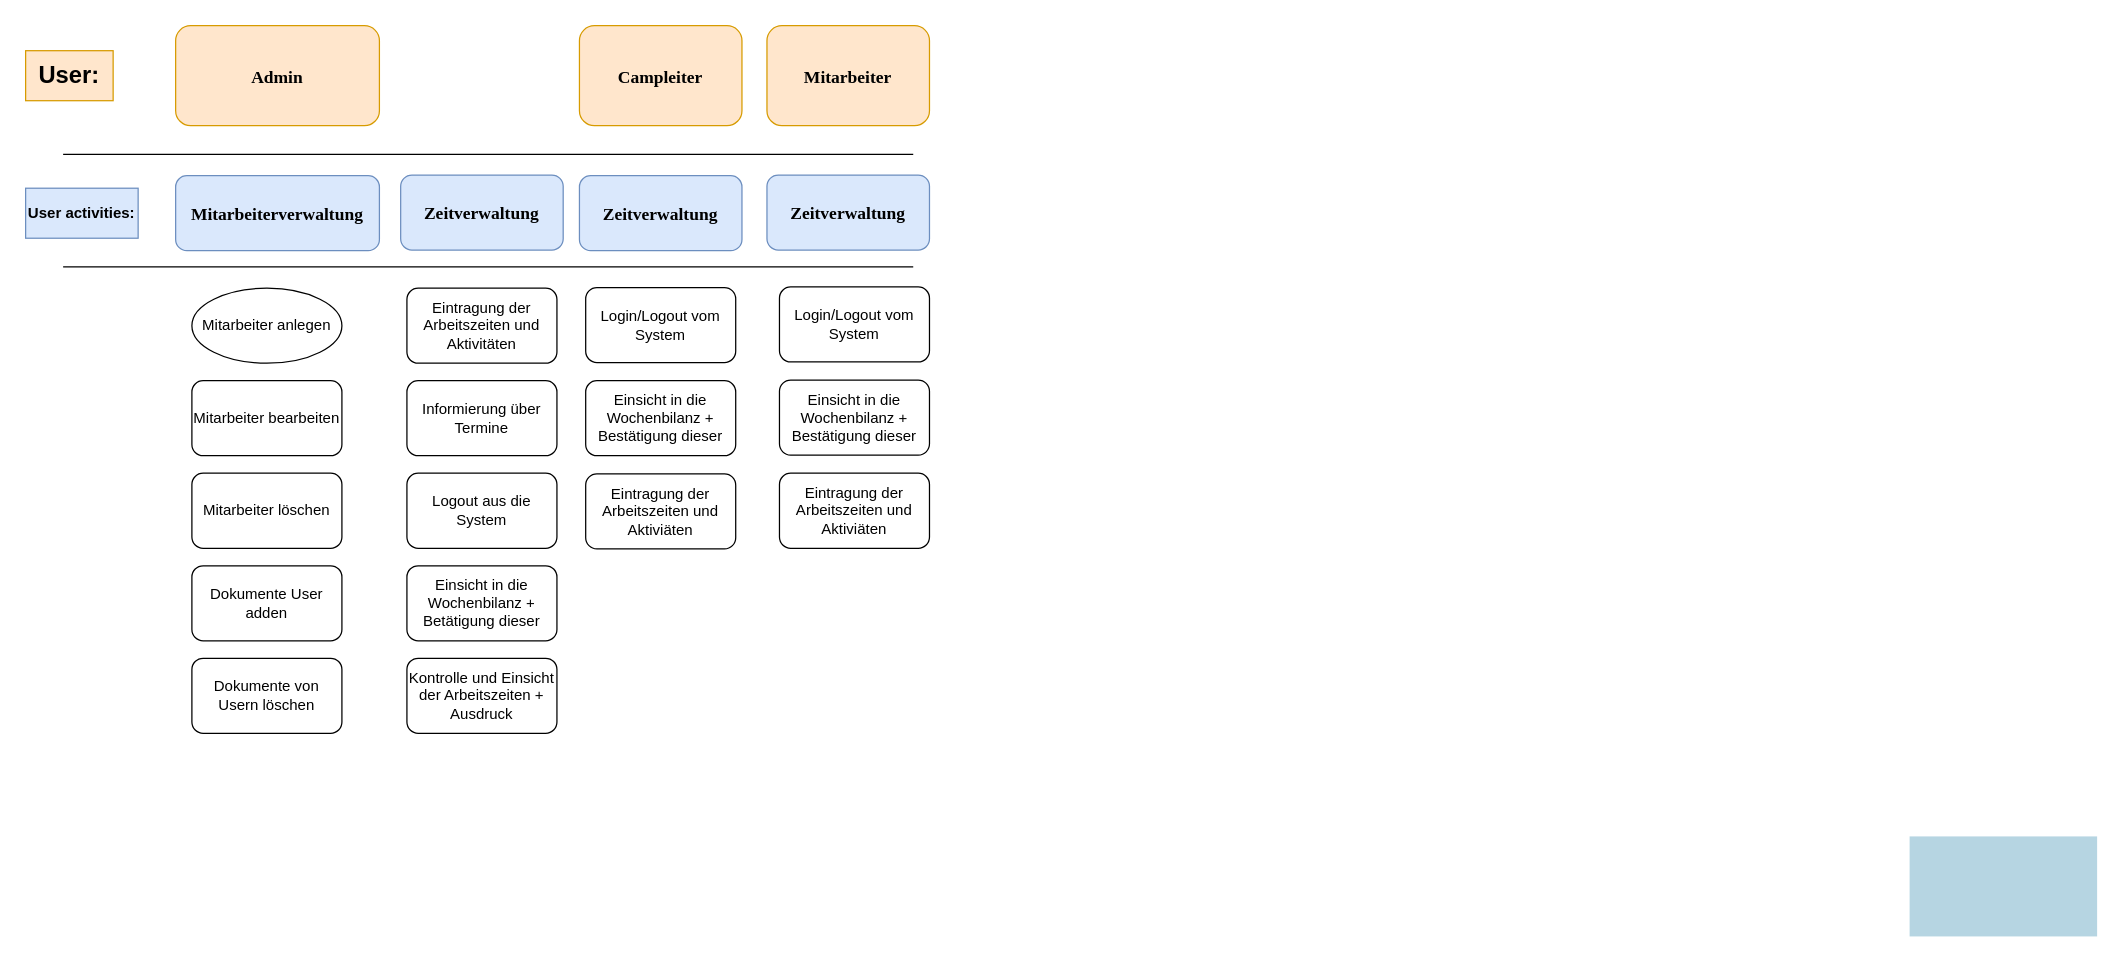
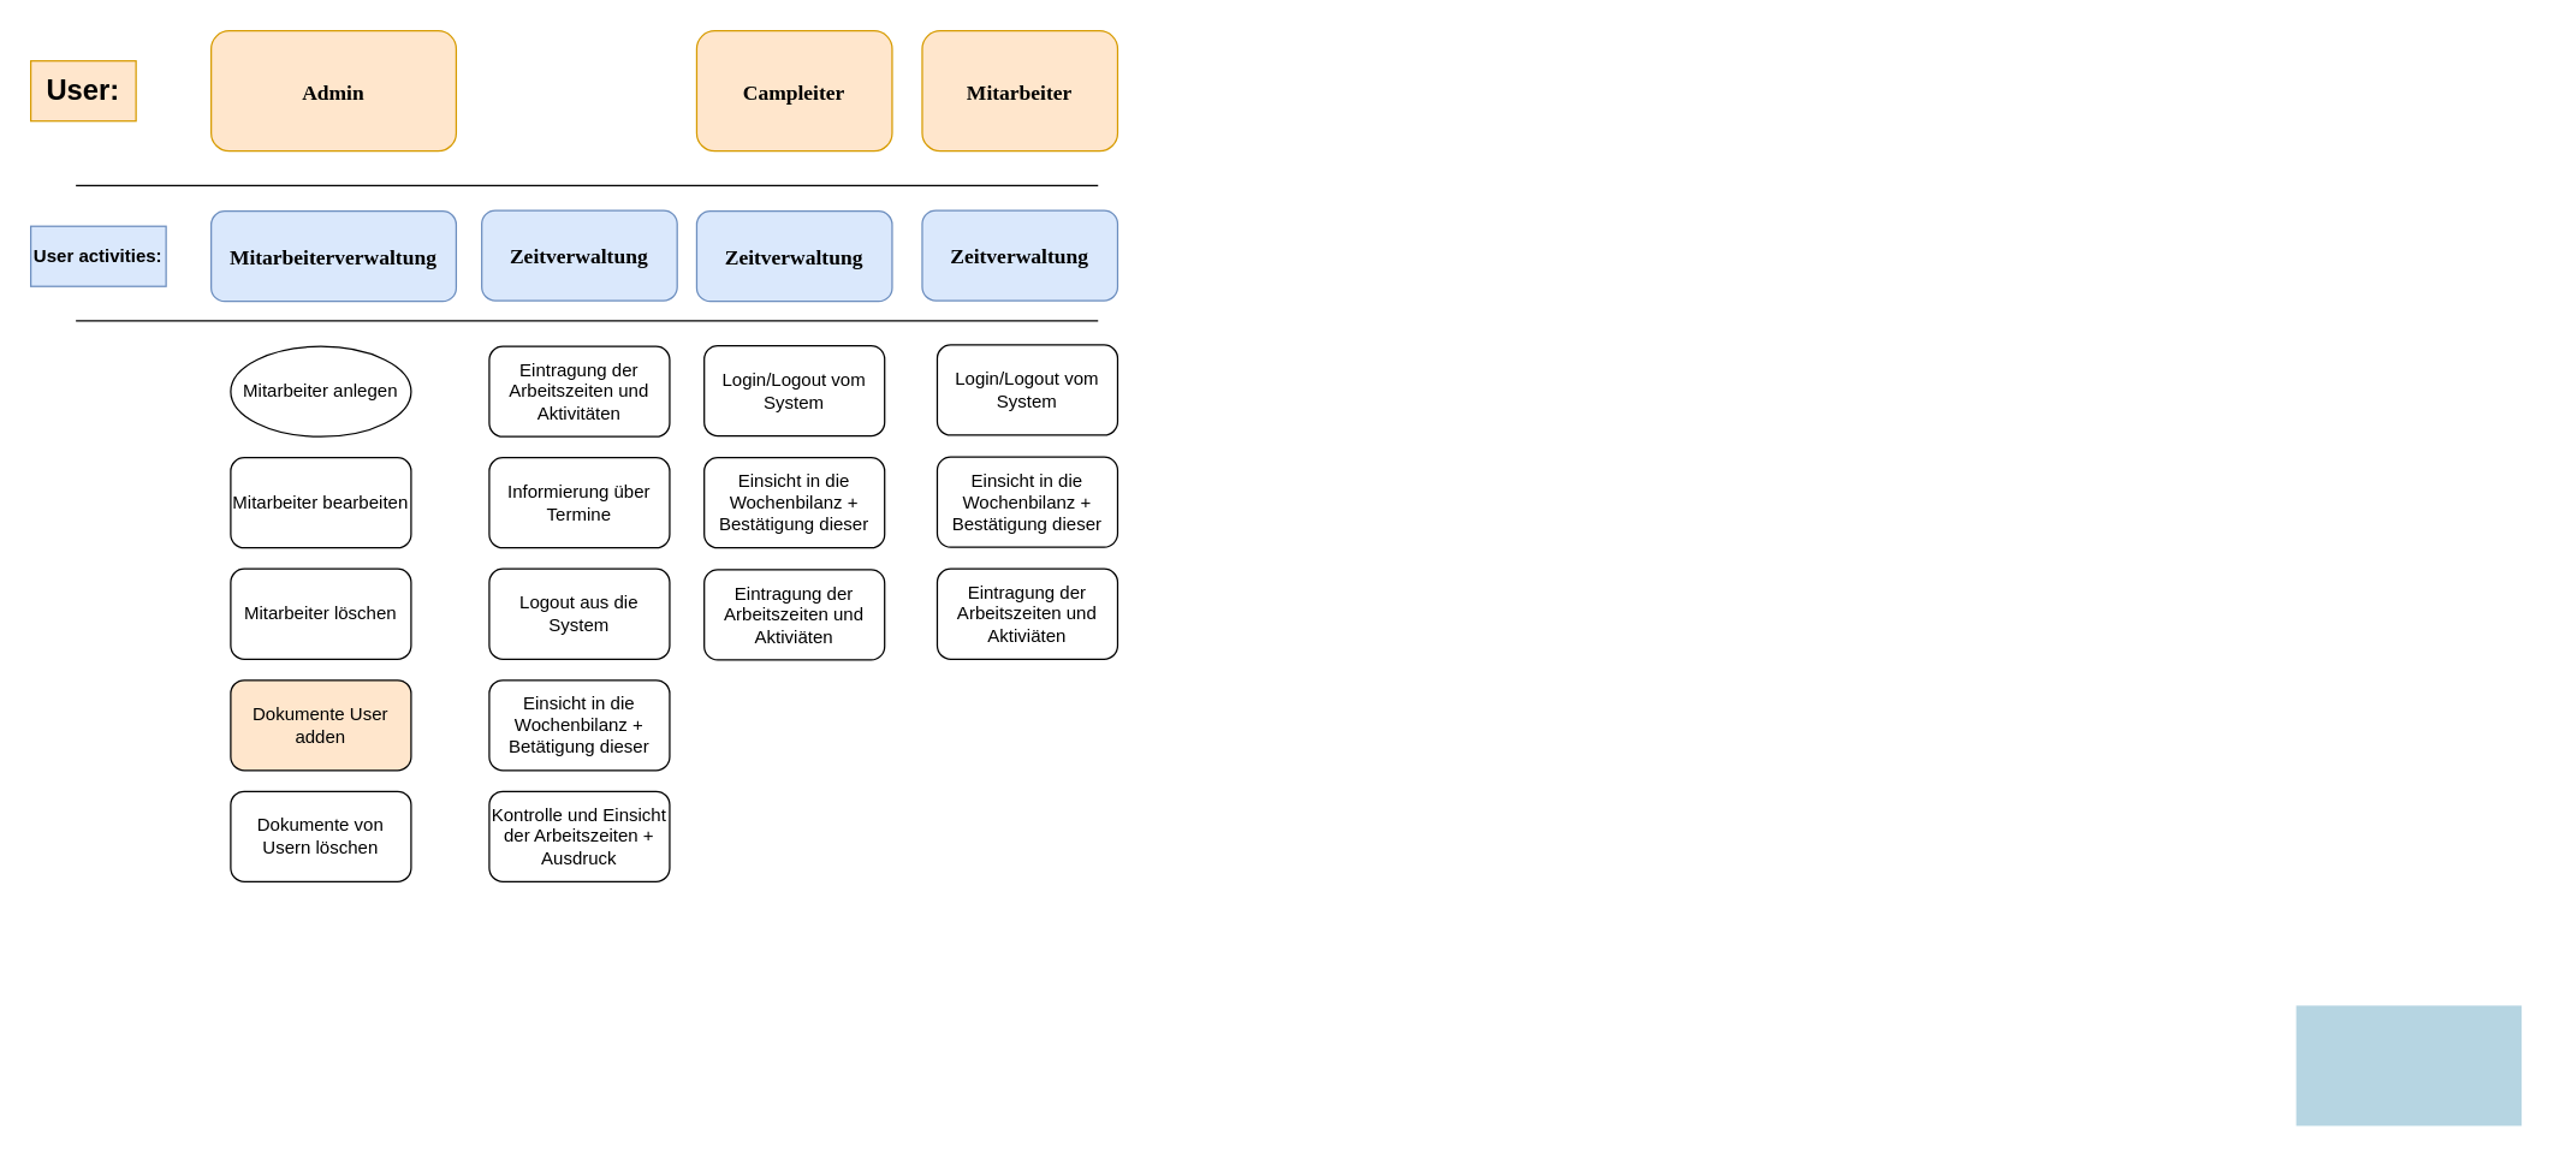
  <mxCell id="0" />
  <mxCell id="1" parent="0" />
  <mxCell id="2" value="" style="fillColor=#10739E;strokeColor=none;opacity=30;" parent="1" vertex="1"><mxGeometry x="1527" y="668.5" width="150" height="80" as="geometry" /></mxCell>
  <mxCell id="3" value="Campleiter" style="rounded=1;fillColor=#ffe6cc;strokeColor=#d79b00;fontStyle=1;fontFamily=Tahoma;fontSize=14" parent="1" vertex="1"><mxGeometry x="463" y="20" width="130" height="80" as="geometry" /></mxCell>
  <mxCell id="4" value="Admin" style="rounded=1;fillColor=#ffe6cc;strokeColor=#d79b00;fontStyle=1;fontFamily=Tahoma;fontSize=14" parent="1" vertex="1"><mxGeometry x="140" y="20" width="163" height="80" as="geometry" /></mxCell>
  <mxCell id="5" value="Mitarbeiterverwaltung" style="rounded=1;fillColor=#dae8fc;strokeColor=#6c8ebf;fontStyle=1;fontFamily=Tahoma;fontSize=14" parent="1" vertex="1"><mxGeometry x="140" y="140" width="163" height="60" as="geometry" /></mxCell>
  <mxCell id="6" value="Zeitverwaltung" style="rounded=1;fillColor=#dae8fc;strokeColor=#6c8ebf;fontStyle=1;fontFamily=Tahoma;fontSize=14" parent="1" vertex="1"><mxGeometry x="320" y="139.5" width="130" height="60" as="geometry" /></mxCell>
  <mxCell id="7" value="Zeitverwaltung" style="rounded=1;fillColor=#dae8fc;strokeColor=#6c8ebf;fontStyle=1;fontFamily=Tahoma;fontSize=14" parent="1" vertex="1"><mxGeometry x="463" y="140" width="130" height="60" as="geometry" /></mxCell>
  <mxCell id="8" value="Mitarbeiter anlegen" style="ellipse;whiteSpace=wrap;html=1;" parent="1" vertex="1"><mxGeometry x="153" y="230" width="120" height="60" as="geometry" /></mxCell>
  <mxCell id="9" value="Mitarbeiter bearbeiten" style="rounded=1;whiteSpace=wrap;html=1;" parent="1" vertex="1"><mxGeometry x="153" y="304" width="120" height="60" as="geometry" /></mxCell>
  <mxCell id="10" value="Mitarbeiter löschen" style="rounded=1;whiteSpace=wrap;html=1;" parent="1" vertex="1"><mxGeometry x="153" y="378" width="120" height="60" as="geometry" /></mxCell>
- <mxCell id="11" value="Dokumente User adden" style="rounded=1;whiteSpace=wrap;html=1;" parent="1" vertex="1"><mxGeometry x="153" y="452" width="120" height="60" as="geometry" /></mxCell>
+ <mxCell id="11" value="Dokumente User adden" style="rounded=1;whiteSpace=wrap;html=1;fillColor=#ffe6cc;" parent="1" vertex="1"><mxGeometry x="153" y="452" width="120" height="60" as="geometry" /></mxCell>
  <mxCell id="12" value="Dokumente von Usern löschen" style="rounded=1;whiteSpace=wrap;html=1;" parent="1" vertex="1"><mxGeometry x="153" y="526" width="120" height="60" as="geometry" /></mxCell>
  <mxCell id="13" value="Eintragung der Arbeitszeiten und Aktivitäten" style="rounded=1;whiteSpace=wrap;html=1;" parent="1" vertex="1"><mxGeometry x="325" y="230" width="120" height="60" as="geometry" /></mxCell>
  <mxCell id="14" value="Informierung über Termine" style="rounded=1;whiteSpace=wrap;html=1;" parent="1" vertex="1"><mxGeometry x="325" y="304" width="120" height="60" as="geometry" /></mxCell>
  <mxCell id="15" value="Logout aus die System" style="rounded=1;whiteSpace=wrap;html=1;" parent="1" vertex="1"><mxGeometry x="325" y="378" width="120" height="60" as="geometry" /></mxCell>
  <mxCell id="16" value="Einsicht in die Wochenbilanz + Betätigung dieser" style="rounded=1;whiteSpace=wrap;html=1;" parent="1" vertex="1"><mxGeometry x="325" y="452" width="120" height="60" as="geometry" /></mxCell>
  <mxCell id="17" value="Kontrolle und Einsicht der Arbeitszeiten + Ausdruck" style="rounded=1;whiteSpace=wrap;html=1;" parent="1" vertex="1"><mxGeometry x="325" y="526" width="120" height="60" as="geometry" /></mxCell>
  <mxCell id="18" value="Login/Logout vom System" style="rounded=1;whiteSpace=wrap;html=1;" parent="1" vertex="1"><mxGeometry x="468" y="229.5" width="120" height="60" as="geometry" /></mxCell>
  <mxCell id="19" value="Einsicht in die Wochenbilanz + Bestätigung dieser" style="rounded=1;whiteSpace=wrap;html=1;" parent="1" vertex="1"><mxGeometry x="468" y="304" width="120" height="60" as="geometry" /></mxCell>
  <mxCell id="20" value="Eintragung der Arbeitszeiten und Aktiviäten" style="rounded=1;whiteSpace=wrap;html=1;" parent="1" vertex="1"><mxGeometry x="468" y="378.5" width="120" height="60" as="geometry" /></mxCell>
  <mxCell id="21" value="Mitarbeiter" style="rounded=1;fillColor=#ffe6cc;strokeColor=#d79b00;fontStyle=1;fontFamily=Tahoma;fontSize=14" parent="1" vertex="1"><mxGeometry x="613" y="20" width="130" height="80" as="geometry" /></mxCell>
  <mxCell id="22" value="Zeitverwaltung" style="rounded=1;fillColor=#dae8fc;strokeColor=#6c8ebf;fontStyle=1;fontFamily=Tahoma;fontSize=14" parent="1" vertex="1"><mxGeometry x="613" y="139.5" width="130" height="60" as="geometry" /></mxCell>
  <mxCell id="23" value="Login/Logout vom System" style="rounded=1;whiteSpace=wrap;html=1;" parent="1" vertex="1"><mxGeometry x="623" y="229" width="120" height="60" as="geometry" /></mxCell>
  <mxCell id="24" value="Einsicht in die Wochenbilanz + Bestätigung dieser" style="rounded=1;whiteSpace=wrap;html=1;" parent="1" vertex="1"><mxGeometry x="623" y="303.5" width="120" height="60" as="geometry" /></mxCell>
  <mxCell id="25" value="Eintragung der Arbeitszeiten und Aktiviäten" style="rounded=1;whiteSpace=wrap;html=1;" parent="1" vertex="1"><mxGeometry x="623" y="378" width="120" height="60" as="geometry" /></mxCell>
  <mxCell id="26" value="&lt;b&gt;&lt;font style=&quot;font-size: 19px&quot;&gt;User:&lt;/font&gt;&lt;/b&gt;" style="text;html=1;strokeColor=#d79b00;fillColor=#ffe6cc;align=center;verticalAlign=middle;whiteSpace=wrap;rounded=0;" vertex="1" parent="1"><mxGeometry x="20" y="40" width="70" height="40" as="geometry" /></mxCell>
  <mxCell id="27" style="edgeStyle=orthogonalEdgeStyle;rounded=0;orthogonalLoop=1;jettySize=auto;html=1;exitX=1;exitY=0.5;exitDx=0;exitDy=0;" edge="1" parent="1" source="28"><mxGeometry relative="1" as="geometry"><mxPoint x="110" y="170" as="targetPoint" /></mxGeometry></mxCell>
  <mxCell id="28" value="&lt;b&gt;User activities:&lt;/b&gt;" style="text;html=1;strokeColor=#6c8ebf;fillColor=#dae8fc;align=center;verticalAlign=middle;whiteSpace=wrap;rounded=0;" vertex="1" parent="1"><mxGeometry x="20" y="150" width="90" height="40" as="geometry" /></mxCell>
  <mxCell id="29" value="" style="endArrow=none;html=1;" edge="1" parent="1"><mxGeometry width="50" height="50" relative="1" as="geometry"><mxPoint x="50" y="123" as="sourcePoint" /><mxPoint x="730" y="123" as="targetPoint" /><Array as="points" /></mxGeometry></mxCell>
  <mxCell id="30" value="" style="endArrow=none;html=1;" edge="1" parent="1"><mxGeometry width="50" height="50" relative="1" as="geometry"><mxPoint x="50" y="213" as="sourcePoint" /><mxPoint x="730" y="213" as="targetPoint" /><Array as="points" /></mxGeometry></mxCell>
